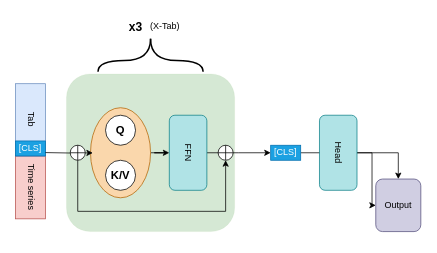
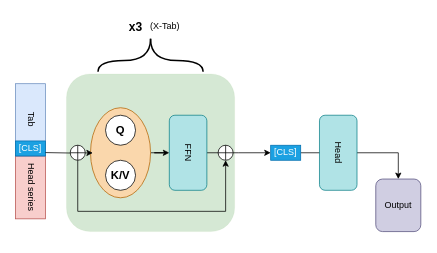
  <mxCell id="0" />
  <mxCell id="1" parent="0" />
  <mxCell id="2" value="" style="rounded=1;whiteSpace=wrap;html=1;rotation=90;fillColor=#d5e8d4;strokeColor=#82b366;strokeWidth=0;" vertex="1" parent="1"><mxGeometry x="95" y="91" width="210" height="223.95" as="geometry" /></mxCell>
- <mxCell id="3" value="Time series" style="rounded=0;whiteSpace=wrap;html=1;direction=south;textDirection=vertical-rl;fillColor=#f8cecc;strokeColor=#b85450;" vertex="1" parent="1"><mxGeometry x="20" y="207.25" width="40" height="83.75" as="geometry" /></mxCell>
+ <mxCell id="3" value="Head series" style="rounded=0;whiteSpace=wrap;html=1;direction=south;textDirection=vertical-rl;fillColor=#f8cecc;strokeColor=#b85450;" vertex="1" parent="1"><mxGeometry x="20" y="207.25" width="40" height="83.75" as="geometry" /></mxCell>
  <mxCell id="4" value="Tab" style="rounded=0;whiteSpace=wrap;html=1;direction=south;textDirection=vertical-lr;fillColor=#dae8fc;strokeColor=#6c8ebf;" vertex="1" parent="1"><mxGeometry x="20" y="111" width="40" height="96.25" as="geometry" /></mxCell>
  <mxCell id="5" style="edgeStyle=orthogonalEdgeStyle;rounded=0;orthogonalLoop=1;jettySize=auto;html=1;" edge="1" parent="1" source="6" target="10"><mxGeometry relative="1" as="geometry" /></mxCell>
  <mxCell id="6" value="" style="ellipse;whiteSpace=wrap;html=1;rotation=90;fillColor=#fad7ac;strokeColor=#b46504;" vertex="1" parent="1"><mxGeometry x="100" y="162.98" width="120" height="80" as="geometry" /></mxCell>
  <mxCell id="7" value="&lt;font size=&quot;1&quot;&gt;&lt;b style=&quot;font-size: 15px;&quot;&gt;Q&lt;/b&gt;&lt;/font&gt;" style="ellipse;whiteSpace=wrap;html=1;aspect=fixed;" vertex="1" parent="1"><mxGeometry x="140" y="152.98" width="40" height="40" as="geometry" /></mxCell>
  <mxCell id="8" value="&lt;font size=&quot;1&quot;&gt;&lt;b style=&quot;font-size: 15px;&quot;&gt;K/V&lt;/b&gt;&lt;/font&gt;" style="ellipse;whiteSpace=wrap;html=1;aspect=fixed;" vertex="1" parent="1"><mxGeometry x="140" y="212.98" width="40" height="40" as="geometry" /></mxCell>
  <mxCell id="9" style="edgeStyle=orthogonalEdgeStyle;rounded=0;orthogonalLoop=1;jettySize=auto;html=1;" edge="1" parent="1" source="10"><mxGeometry relative="1" as="geometry"><mxPoint x="360" y="202.98" as="targetPoint" /></mxGeometry></mxCell>
  <mxCell id="10" value="FFN" style="rounded=1;whiteSpace=wrap;html=1;rotation=90;fillColor=#b0e3e6;strokeColor=#0e8088;" vertex="1" parent="1"><mxGeometry x="200" y="177.98" width="100" height="50" as="geometry" /></mxCell>
  <mxCell id="11" value="[CLS]" style="rounded=0;whiteSpace=wrap;html=1;fillColor=#1ba1e2;fontColor=#ffffff;strokeColor=#006EAF;" vertex="1" parent="1"><mxGeometry x="20" y="187.25" width="40" height="20" as="geometry" /></mxCell>
  <mxCell id="12" value="&lt;b style=&quot;font-size: 16px;&quot;&gt;x3&lt;/b&gt;" style="text;html=1;align=center;verticalAlign=middle;resizable=0;points=[];autosize=1;strokeColor=none;fillColor=none;" vertex="1" parent="1"><mxGeometry x="160.25" y="20" width="40" height="30" as="geometry" /></mxCell>
  <mxCell id="13" value="(X-Tab)" style="text;html=1;align=center;verticalAlign=middle;resizable=0;points=[];autosize=1;strokeColor=none;fillColor=none;" vertex="1" parent="1"><mxGeometry x="189" y="20" width="60" height="30" as="geometry" /></mxCell>
  <mxCell id="14" style="edgeStyle=orthogonalEdgeStyle;rounded=0;orthogonalLoop=1;jettySize=auto;html=1;exitX=1;exitY=0.5;exitDx=0;exitDy=0;" edge="1" parent="1" source="2" target="2"><mxGeometry relative="1" as="geometry" /></mxCell>
  <mxCell id="15" value="" style="endArrow=none;html=1;rounded=0;fontStyle=1;edgeStyle=orthogonalEdgeStyle;curved=1;strokeWidth=2;" edge="1" parent="1"><mxGeometry width="50" height="50" relative="1" as="geometry"><mxPoint x="200" y="51" as="sourcePoint" /><mxPoint x="270" y="95" as="targetPoint" /><Array as="points"><mxPoint x="200" y="80" /><mxPoint x="270" y="80" /></Array></mxGeometry></mxCell>
  <mxCell id="16" value="" style="endArrow=none;html=1;rounded=0;edgeStyle=orthogonalEdgeStyle;curved=1;strokeWidth=2;" edge="1" parent="1"><mxGeometry width="50" height="50" relative="1" as="geometry"><mxPoint x="200" y="51" as="sourcePoint" /><mxPoint x="130" y="95" as="targetPoint" /><Array as="points"><mxPoint x="200" y="80" /><mxPoint x="130" y="80" /></Array></mxGeometry></mxCell>
  <mxCell id="17" style="edgeStyle=orthogonalEdgeStyle;rounded=0;orthogonalLoop=1;jettySize=auto;html=1;entryX=0.456;entryY=0.961;entryDx=0;entryDy=0;entryPerimeter=0;" edge="1" parent="1"><mxGeometry relative="1" as="geometry"><mxPoint x="60" y="202.751" as="sourcePoint" /><mxPoint x="123.12" y="203.14" as="targetPoint" /></mxGeometry></mxCell>
  <mxCell id="18" style="edgeStyle=orthogonalEdgeStyle;rounded=0;orthogonalLoop=1;jettySize=auto;html=1;entryX=0.5;entryY=1;entryDx=0;entryDy=0;" edge="1" parent="1" source="19" target="22"><mxGeometry relative="1" as="geometry"><Array as="points"><mxPoint x="103" y="281" /><mxPoint x="300" y="281" /></Array></mxGeometry></mxCell>
  <mxCell id="19" value="" style="ellipse;whiteSpace=wrap;html=1;aspect=fixed;" vertex="1" parent="1"><mxGeometry x="93" y="192.97" width="20" height="20" as="geometry" /></mxCell>
  <mxCell id="20" value="" style="endArrow=none;html=1;rounded=0;exitX=0.5;exitY=0;exitDx=0;exitDy=0;entryX=0.5;entryY=1;entryDx=0;entryDy=0;" edge="1" parent="1" source="19" target="19"><mxGeometry width="50" height="50" relative="1" as="geometry"><mxPoint x="100" y="192" as="sourcePoint" /><mxPoint x="106" y="212" as="targetPoint" /></mxGeometry></mxCell>
  <mxCell id="21" value="" style="endArrow=none;html=1;rounded=0;exitX=0.5;exitY=0;exitDx=0;exitDy=0;entryX=0;entryY=0.5;entryDx=0;entryDy=0;" edge="1" parent="1" target="19"><mxGeometry width="50" height="50" relative="1" as="geometry"><mxPoint x="113" y="203" as="sourcePoint" /><mxPoint x="113" y="223" as="targetPoint" /></mxGeometry></mxCell>
  <mxCell id="22" value="" style="ellipse;whiteSpace=wrap;html=1;aspect=fixed;" vertex="1" parent="1"><mxGeometry x="290" y="192.97" width="20" height="20" as="geometry" /></mxCell>
  <mxCell id="23" value="" style="endArrow=none;html=1;rounded=0;exitX=0.5;exitY=0;exitDx=0;exitDy=0;entryX=0.5;entryY=1;entryDx=0;entryDy=0;" edge="1" parent="1" source="22" target="22"><mxGeometry width="50" height="50" relative="1" as="geometry"><mxPoint x="297" y="192" as="sourcePoint" /><mxPoint x="303" y="212" as="targetPoint" /></mxGeometry></mxCell>
  <mxCell id="24" value="" style="endArrow=none;html=1;rounded=0;exitX=0.5;exitY=0;exitDx=0;exitDy=0;entryX=0;entryY=0.5;entryDx=0;entryDy=0;" edge="1" parent="1" target="22"><mxGeometry width="50" height="50" relative="1" as="geometry"><mxPoint x="310" y="203" as="sourcePoint" /><mxPoint x="310" y="223" as="targetPoint" /></mxGeometry></mxCell>
  <mxCell id="25" value="" style="edgeStyle=orthogonalEdgeStyle;rounded=0;orthogonalLoop=1;jettySize=auto;html=1;" edge="1" parent="1" source="26" target="29"><mxGeometry relative="1" as="geometry" /></mxCell>
  <mxCell id="26" value="[CLS]" style="rounded=0;whiteSpace=wrap;html=1;fillColor=#1ba1e2;fontColor=#ffffff;strokeColor=#006EAF;" vertex="1" parent="1"><mxGeometry x="360" y="192.98" width="40" height="20" as="geometry" /></mxCell>
- <mxCell id="27" value="" style="edgeStyle=orthogonalEdgeStyle;rounded=0;orthogonalLoop=1;jettySize=auto;html=1;" edge="1" parent="1" source="28" target="29"><mxGeometry relative="1" as="geometry" /></mxCell>
  <mxCell id="28" value="Head" style="rounded=1;whiteSpace=wrap;html=1;rotation=90;fillColor=#b0e3e6;strokeColor=#0e8088;" vertex="1" parent="1"><mxGeometry x="400" y="177.98" width="100" height="50" as="geometry" /></mxCell>
  <mxCell id="29" value="Output" style="rounded=1;whiteSpace=wrap;html=1;fillColor=#d0cee2;strokeColor=#56517e;" vertex="1" parent="1"><mxGeometry x="500" y="237.98" width="60" height="70" as="geometry" /></mxCell>
